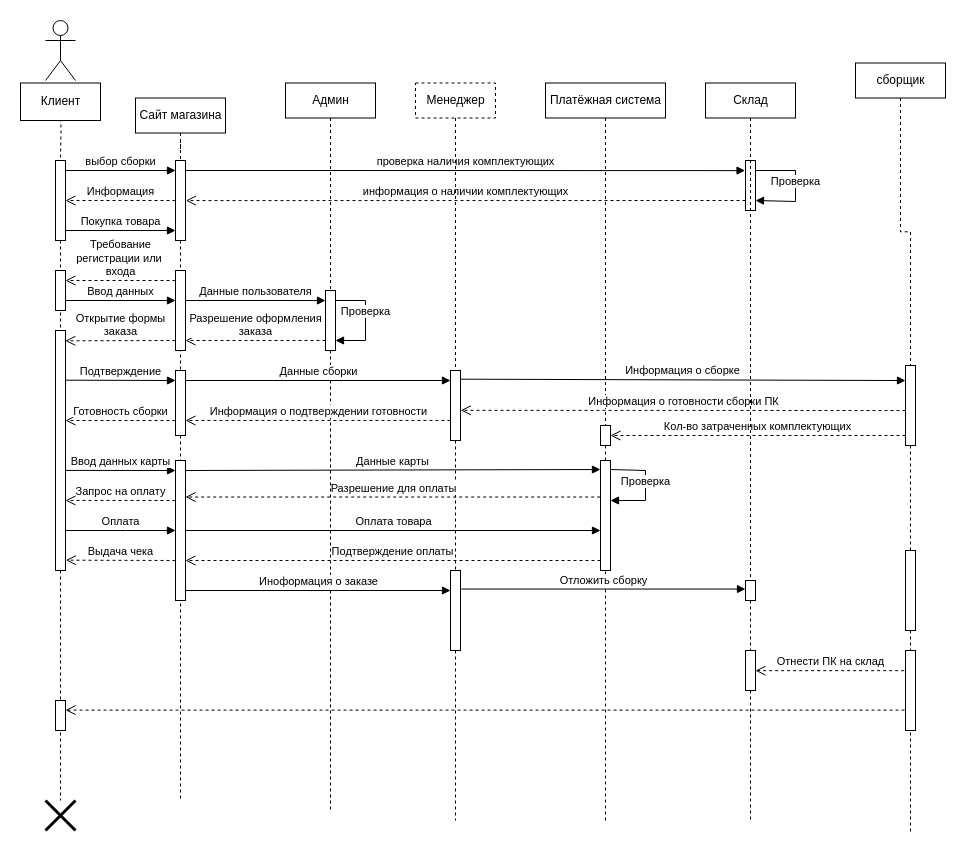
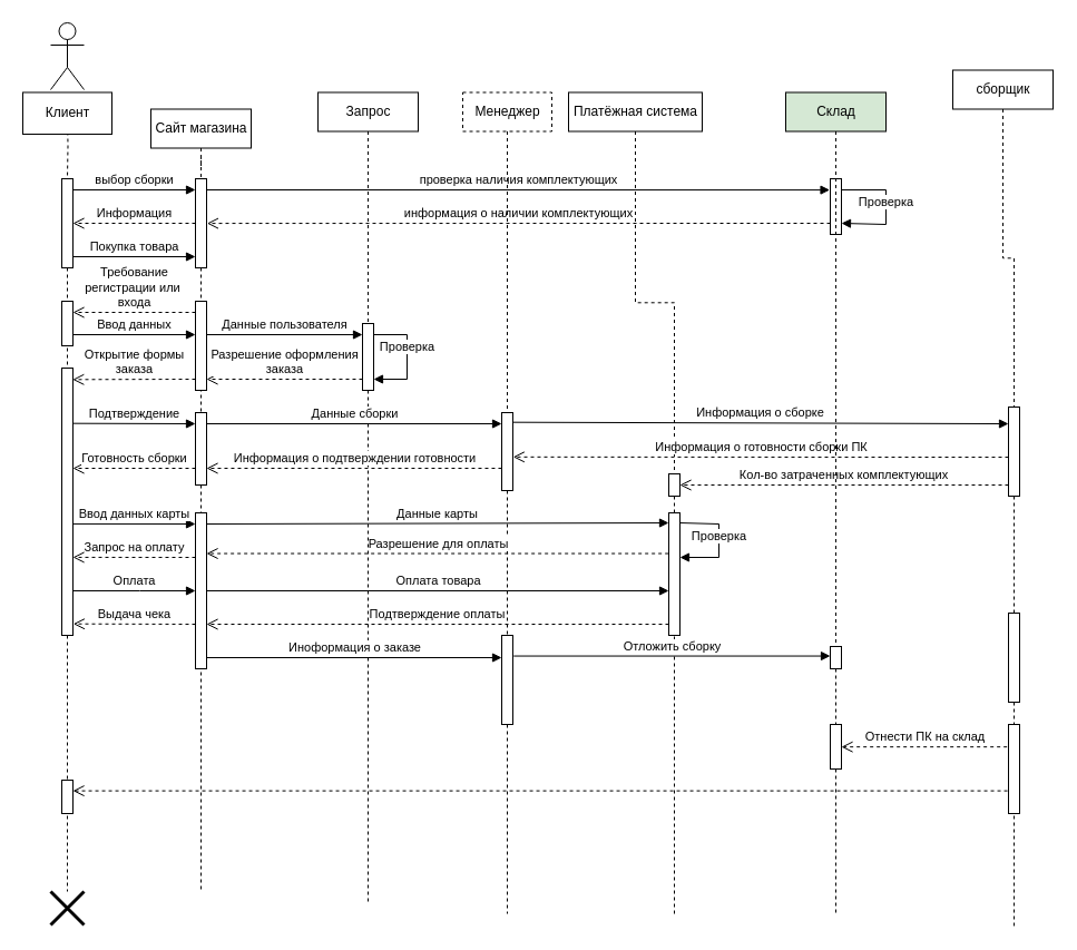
  <mxCell id="0" />
  <mxCell id="1" parent="0" />
  <mxCell id="2" style="edgeStyle=orthogonalEdgeStyle;rounded=0;orthogonalLoop=1;jettySize=auto;html=1;endArrow=none;endFill=0;dashed=1;startArrow=none;" edge="1" parent="1" source="13"><mxGeometry relative="1" as="geometry"><mxPoint x="60" y="800" as="targetPoint" /></mxGeometry></mxCell>
  <mxCell id="3" style="edgeStyle=orthogonalEdgeStyle;rounded=0;orthogonalLoop=1;jettySize=auto;html=1;dashed=1;endArrow=none;endFill=0;startArrow=none;" edge="1" parent="1" source="49"><mxGeometry relative="1" as="geometry"><mxPoint x="180" y="800" as="targetPoint" /></mxGeometry></mxCell>
  <mxCell id="4" value="Сайт магазина" style="html=1;" vertex="1" parent="1"><mxGeometry x="135" y="97.5" width="90" height="35" as="geometry" /></mxCell>
  <mxCell id="5" style="edgeStyle=orthogonalEdgeStyle;rounded=0;orthogonalLoop=1;jettySize=auto;html=1;dashed=1;endArrow=none;endFill=0;startArrow=none;" edge="1" parent="1" source="25"><mxGeometry relative="1" as="geometry"><mxPoint x="330" y="810" as="targetPoint" /></mxGeometry></mxCell>
- <mxCell id="6" value="Админ" style="html=1;" vertex="1" parent="1"><mxGeometry x="285" y="82.5" width="90" height="35" as="geometry" /></mxCell>
+ <mxCell id="6" value="Запрос" style="html=1;" vertex="1" parent="1"><mxGeometry x="285" y="82.5" width="90" height="35" as="geometry" /></mxCell>
  <mxCell id="7" style="edgeStyle=orthogonalEdgeStyle;rounded=0;orthogonalLoop=1;jettySize=auto;html=1;dashed=1;endArrow=none;endFill=0;startArrow=none;" edge="1" parent="1" source="70"><mxGeometry relative="1" as="geometry"><mxPoint x="750" y="820" as="targetPoint" /></mxGeometry></mxCell>
- <mxCell id="8" value="Склад" style="html=1;" vertex="1" parent="1"><mxGeometry x="705" y="82.5" width="90" height="35" as="geometry" /></mxCell>
+ <mxCell id="8" value="Склад" style="html=1;fillColor=#d5e8d4;" vertex="1" parent="1"><mxGeometry x="705" y="82.5" width="90" height="35" as="geometry" /></mxCell>
  <mxCell id="9" style="edgeStyle=orthogonalEdgeStyle;rounded=0;orthogonalLoop=1;jettySize=auto;html=1;dashed=1;endArrow=none;endFill=0;startArrow=none;" edge="1" parent="1" source="68"><mxGeometry relative="1" as="geometry"><mxPoint x="910" y="830.952" as="targetPoint" /></mxGeometry></mxCell>
  <mxCell id="10" value="сборщик" style="html=1;" vertex="1" parent="1"><mxGeometry x="855" y="62.5" width="90" height="35" as="geometry" /></mxCell>
  <mxCell id="11" value="" style="html=1;points=[];perimeter=orthogonalPerimeter;" vertex="1" parent="1"><mxGeometry x="175" y="160" width="10" height="80" as="geometry" /></mxCell>
  <mxCell id="12" value="" style="edgeStyle=orthogonalEdgeStyle;rounded=0;orthogonalLoop=1;jettySize=auto;html=1;dashed=1;endArrow=none;endFill=0;" edge="1" parent="1" source="4" target="11"><mxGeometry relative="1" as="geometry"><mxPoint x="180" y="650" as="targetPoint" /><mxPoint x="180" y="125" as="sourcePoint" /></mxGeometry></mxCell>
  <mxCell id="13" value="" style="html=1;points=[];perimeter=orthogonalPerimeter;" vertex="1" parent="1"><mxGeometry x="55" y="160" width="10" height="80" as="geometry" /></mxCell>
  <mxCell id="14" value="" style="edgeStyle=orthogonalEdgeStyle;rounded=0;orthogonalLoop=1;jettySize=auto;html=1;endArrow=none;endFill=0;dashed=1;" edge="1" parent="1" target="13"><mxGeometry relative="1" as="geometry"><mxPoint x="60" y="650" as="targetPoint" /><mxPoint x="60" y="100" as="sourcePoint" /></mxGeometry></mxCell>
  <mxCell id="15" value="выбор сборки" style="html=1;verticalAlign=bottom;endArrow=block;rounded=0;entryX=0;entryY=0.125;entryDx=0;entryDy=0;entryPerimeter=0;" edge="1" parent="1" target="11"><mxGeometry width="80" relative="1" as="geometry"><mxPoint x="65" y="170" as="sourcePoint" /><mxPoint x="145" y="170" as="targetPoint" /></mxGeometry></mxCell>
  <mxCell id="16" value="" style="html=1;points=[];perimeter=orthogonalPerimeter;" vertex="1" parent="1"><mxGeometry x="745" y="160" width="10" height="50" as="geometry" /></mxCell>
  <mxCell id="17" value="проверка наличия комплектующих" style="html=1;verticalAlign=bottom;endArrow=block;rounded=0;entryX=-0.045;entryY=0.202;entryDx=0;entryDy=0;entryPerimeter=0;" edge="1" parent="1" target="16"><mxGeometry width="80" relative="1" as="geometry"><mxPoint x="185" y="170" as="sourcePoint" /><mxPoint x="265" y="170" as="targetPoint" /></mxGeometry></mxCell>
  <mxCell id="18" value="Проверка&lt;br&gt;" style="html=1;verticalAlign=bottom;endArrow=block;rounded=0;entryX=1;entryY=0.8;entryDx=0;entryDy=0;entryPerimeter=0;" edge="1" parent="1" target="16"><mxGeometry x="0.081" width="80" relative="1" as="geometry"><mxPoint x="755" y="170" as="sourcePoint" /><mxPoint x="795" y="220" as="targetPoint" /><Array as="points"><mxPoint x="795" y="170" /><mxPoint x="795" y="201" /></Array><mxPoint as="offset" /></mxGeometry></mxCell>
  <mxCell id="19" value="информация о наличии комплектующих" style="html=1;verticalAlign=bottom;endArrow=open;dashed=1;endSize=8;rounded=0;entryX=1.039;entryY=0.501;entryDx=0;entryDy=0;entryPerimeter=0;exitX=0;exitY=0.8;exitDx=0;exitDy=0;exitPerimeter=0;" edge="1" parent="1" source="16" target="11"><mxGeometry relative="1" as="geometry"><mxPoint x="475" y="200" as="sourcePoint" /><mxPoint x="195" y="200" as="targetPoint" /></mxGeometry></mxCell>
  <mxCell id="20" value="Информация" style="html=1;verticalAlign=bottom;endArrow=open;dashed=1;endSize=8;rounded=0;entryX=1;entryY=0.5;entryDx=0;entryDy=0;entryPerimeter=0;" edge="1" parent="1" target="13"><mxGeometry relative="1" as="geometry"><mxPoint x="175" y="200" as="sourcePoint" /><mxPoint x="95" y="200" as="targetPoint" /></mxGeometry></mxCell>
  <mxCell id="21" value="Покупка товара" style="html=1;verticalAlign=bottom;endArrow=block;rounded=0;entryX=0;entryY=0.875;entryDx=0;entryDy=0;entryPerimeter=0;" edge="1" parent="1" target="11"><mxGeometry width="80" relative="1" as="geometry"><mxPoint x="65" y="230" as="sourcePoint" /><mxPoint x="145" y="230" as="targetPoint" /></mxGeometry></mxCell>
  <mxCell id="22" value="" style="html=1;points=[];perimeter=orthogonalPerimeter;" vertex="1" parent="1"><mxGeometry x="55" y="270" width="10" height="40" as="geometry" /></mxCell>
  <mxCell id="23" value="Требование&lt;br&gt;регистрации или&amp;nbsp;&lt;br&gt;входа" style="html=1;verticalAlign=bottom;endArrow=open;dashed=1;endSize=8;rounded=0;exitX=0;exitY=0.125;exitDx=0;exitDy=0;exitPerimeter=0;entryX=1;entryY=0.25;entryDx=0;entryDy=0;entryPerimeter=0;" edge="1" parent="1" source="59" target="22"><mxGeometry relative="1" as="geometry"><mxPoint x="175" y="270" as="sourcePoint" /><mxPoint x="75" y="280" as="targetPoint" /></mxGeometry></mxCell>
  <mxCell id="24" value="Ввод данных" style="html=1;verticalAlign=bottom;endArrow=block;rounded=0;entryX=0;entryY=0.375;entryDx=0;entryDy=0;entryPerimeter=0;" edge="1" parent="1" target="59"><mxGeometry width="80" relative="1" as="geometry"><mxPoint x="65" y="300" as="sourcePoint" /><mxPoint x="145" y="300" as="targetPoint" /></mxGeometry></mxCell>
  <mxCell id="25" value="" style="html=1;points=[];perimeter=orthogonalPerimeter;" vertex="1" parent="1"><mxGeometry x="325" y="290" width="10" height="60" as="geometry" /></mxCell>
  <mxCell id="26" value="" style="edgeStyle=orthogonalEdgeStyle;rounded=0;orthogonalLoop=1;jettySize=auto;html=1;dashed=1;endArrow=none;endFill=0;" edge="1" parent="1" source="6" target="25"><mxGeometry relative="1" as="geometry"><mxPoint x="330" y="650" as="targetPoint" /><mxPoint x="330" y="125" as="sourcePoint" /></mxGeometry></mxCell>
  <mxCell id="27" value="Данные пользователя" style="html=1;verticalAlign=bottom;endArrow=block;rounded=0;entryX=0;entryY=0.167;entryDx=0;entryDy=0;entryPerimeter=0;" edge="1" parent="1" target="25"><mxGeometry width="80" relative="1" as="geometry"><mxPoint x="185" y="300" as="sourcePoint" /><mxPoint x="265" y="300" as="targetPoint" /></mxGeometry></mxCell>
  <mxCell id="28" value="Проверка" style="html=1;verticalAlign=bottom;endArrow=block;rounded=0;entryX=1;entryY=0.833;entryDx=0;entryDy=0;entryPerimeter=0;" edge="1" parent="1" target="25"><mxGeometry width="80" relative="1" as="geometry"><mxPoint x="335" y="300" as="sourcePoint" /><mxPoint x="415" y="300" as="targetPoint" /><Array as="points"><mxPoint x="365" y="300" /><mxPoint x="365" y="340" /></Array></mxGeometry></mxCell>
  <mxCell id="29" value="Разрешение оформления&lt;br&gt;заказа" style="html=1;verticalAlign=bottom;endArrow=open;dashed=1;endSize=8;rounded=0;entryX=1;entryY=0.875;entryDx=0;entryDy=0;entryPerimeter=0;exitX=0;exitY=0.833;exitDx=0;exitDy=0;exitPerimeter=0;" edge="1" parent="1" source="25" target="59"><mxGeometry relative="1" as="geometry"><mxPoint x="325" y="320" as="sourcePoint" /><mxPoint x="245" y="320" as="targetPoint" /></mxGeometry></mxCell>
  <mxCell id="30" value="Открытие формы&lt;br&gt;заказа" style="html=1;verticalAlign=bottom;endArrow=open;dashed=1;endSize=8;rounded=0;entryX=0.978;entryY=0.043;entryDx=0;entryDy=0;entryPerimeter=0;" edge="1" parent="1" target="33"><mxGeometry relative="1" as="geometry"><mxPoint x="175" y="340" as="sourcePoint" /><mxPoint x="75" y="340" as="targetPoint" /></mxGeometry></mxCell>
  <mxCell id="31" style="edgeStyle=orthogonalEdgeStyle;rounded=0;orthogonalLoop=1;jettySize=auto;html=1;endArrow=none;endFill=0;dashed=1;startArrow=none;" edge="1" parent="1" source="45"><mxGeometry relative="1" as="geometry"><mxPoint x="605" y="820" as="targetPoint" /></mxGeometry></mxCell>
- <mxCell id="32" value="Платёжная система" style="html=1;" vertex="1" parent="1"><mxGeometry x="545" y="82.5" width="120" height="35" as="geometry" /></mxCell>
+ <mxCell id="32" value="Платёжная система" style="html=1;" vertex="1" parent="1"><mxGeometry x="510" y="82.5" width="120" height="35" as="geometry" /></mxCell>
  <mxCell id="33" value="" style="html=1;points=[];perimeter=orthogonalPerimeter;" vertex="1" parent="1"><mxGeometry x="55" y="330" width="10" height="240" as="geometry" /></mxCell>
  <mxCell id="34" value="Ввод данных карты" style="html=1;verticalAlign=bottom;endArrow=block;rounded=0;exitX=1;exitY=0.583;exitDx=0;exitDy=0;exitPerimeter=0;" edge="1" parent="1" source="33"><mxGeometry width="80" relative="1" as="geometry"><mxPoint x="75" y="470" as="sourcePoint" /><mxPoint x="175" y="470" as="targetPoint" /></mxGeometry></mxCell>
  <mxCell id="35" value="" style="html=1;points=[];perimeter=orthogonalPerimeter;" vertex="1" parent="1"><mxGeometry x="600" y="460" width="10" height="110" as="geometry" /></mxCell>
  <mxCell id="36" value="Проверка" style="html=1;verticalAlign=bottom;endArrow=block;rounded=0;exitX=1.022;exitY=0.082;exitDx=0;exitDy=0;exitPerimeter=0;" edge="1" parent="1" source="35" target="35"><mxGeometry x="0.112" width="80" relative="1" as="geometry"><mxPoint x="615" y="470" as="sourcePoint" /><mxPoint x="615" y="500" as="targetPoint" /><Array as="points"><mxPoint x="645" y="470" /><mxPoint x="645" y="500" /></Array><mxPoint as="offset" /></mxGeometry></mxCell>
  <mxCell id="37" style="edgeStyle=orthogonalEdgeStyle;rounded=0;orthogonalLoop=1;jettySize=auto;html=1;endArrow=none;endFill=0;dashed=1;startArrow=none;" edge="1" parent="1" source="39"><mxGeometry relative="1" as="geometry"><mxPoint x="455" y="820" as="targetPoint" /></mxGeometry></mxCell>
  <mxCell id="38" value="Менеджер" style="html=1;dashed=1;" vertex="1" parent="1"><mxGeometry x="415" y="82.5" width="80" height="35" as="geometry" /></mxCell>
  <mxCell id="39" value="" style="html=1;points=[];perimeter=orthogonalPerimeter;" vertex="1" parent="1"><mxGeometry x="450" y="370" width="10" height="70" as="geometry" /></mxCell>
  <mxCell id="40" value="" style="edgeStyle=orthogonalEdgeStyle;rounded=0;orthogonalLoop=1;jettySize=auto;html=1;endArrow=none;endFill=0;dashed=1;" edge="1" parent="1" source="38" target="39"><mxGeometry relative="1" as="geometry"><mxPoint x="455" y="660" as="targetPoint" /><mxPoint x="455" y="117.5" as="sourcePoint" /></mxGeometry></mxCell>
  <mxCell id="41" value="Подтверждение" style="html=1;verticalAlign=bottom;endArrow=block;rounded=0;exitX=0.978;exitY=0.207;exitDx=0;exitDy=0;exitPerimeter=0;entryX=0;entryY=0.154;entryDx=0;entryDy=0;entryPerimeter=0;" edge="1" parent="1" source="33" target="49"><mxGeometry width="80" relative="1" as="geometry"><mxPoint x="75" y="380" as="sourcePoint" /><mxPoint x="165" y="380" as="targetPoint" /></mxGeometry></mxCell>
  <mxCell id="42" value="Информация о сборке" style="html=1;verticalAlign=bottom;endArrow=block;rounded=0;entryX=0;entryY=0.188;entryDx=0;entryDy=0;entryPerimeter=0;exitX=1.022;exitY=0.124;exitDx=0;exitDy=0;exitPerimeter=0;" edge="1" parent="1" source="39" target="43"><mxGeometry width="80" relative="1" as="geometry"><mxPoint x="465" y="380" as="sourcePoint" /><mxPoint x="895" y="380" as="targetPoint" /></mxGeometry></mxCell>
  <mxCell id="43" value="" style="html=1;points=[];perimeter=orthogonalPerimeter;" vertex="1" parent="1"><mxGeometry x="905" y="365" width="10" height="80" as="geometry" /></mxCell>
  <mxCell id="44" value="" style="edgeStyle=orthogonalEdgeStyle;rounded=0;orthogonalLoop=1;jettySize=auto;html=1;dashed=1;endArrow=none;endFill=0;" edge="1" parent="1" source="10" target="43"><mxGeometry relative="1" as="geometry"><mxPoint x="910" y="650" as="targetPoint" /><mxPoint x="910" y="117.5" as="sourcePoint" /></mxGeometry></mxCell>
  <mxCell id="45" value="" style="html=1;points=[];perimeter=orthogonalPerimeter;" vertex="1" parent="1"><mxGeometry x="600" y="425" width="10" height="20" as="geometry" /></mxCell>
  <mxCell id="46" value="" style="edgeStyle=orthogonalEdgeStyle;rounded=0;orthogonalLoop=1;jettySize=auto;html=1;endArrow=none;endFill=0;dashed=1;" edge="1" parent="1" source="32" target="45"><mxGeometry relative="1" as="geometry"><mxPoint x="605" y="660.69" as="targetPoint" /><mxPoint x="605" y="117.5" as="sourcePoint" /></mxGeometry></mxCell>
  <mxCell id="47" value="Кол-во затраченных комплектующих" style="html=1;verticalAlign=bottom;endArrow=open;dashed=1;endSize=8;rounded=0;" edge="1" parent="1" target="45"><mxGeometry relative="1" as="geometry"><mxPoint x="905" y="435" as="sourcePoint" /><mxPoint x="825" y="435" as="targetPoint" /></mxGeometry></mxCell>
  <mxCell id="48" value="Информация о готовности сборки ПК" style="html=1;verticalAlign=bottom;endArrow=open;dashed=1;endSize=8;rounded=0;exitX=0;exitY=0.563;exitDx=0;exitDy=0;exitPerimeter=0;entryX=1.028;entryY=0.569;entryDx=0;entryDy=0;entryPerimeter=0;" edge="1" parent="1" source="43" target="39"><mxGeometry relative="1" as="geometry"><mxPoint x="905" y="400" as="sourcePoint" /><mxPoint x="465" y="410" as="targetPoint" /></mxGeometry></mxCell>
  <mxCell id="49" value="" style="html=1;points=[];perimeter=orthogonalPerimeter;" vertex="1" parent="1"><mxGeometry x="175" y="370" width="10" height="65" as="geometry" /></mxCell>
  <mxCell id="50" value="" style="edgeStyle=orthogonalEdgeStyle;rounded=0;orthogonalLoop=1;jettySize=auto;html=1;dashed=1;endArrow=none;endFill=0;startArrow=none;" edge="1" parent="1" source="11" target="49"><mxGeometry relative="1" as="geometry"><mxPoint x="180" y="650" as="targetPoint" /><mxPoint x="180" y="240" as="sourcePoint" /></mxGeometry></mxCell>
  <mxCell id="51" value="Информация о подтверждении готовности" style="html=1;verticalAlign=bottom;endArrow=open;dashed=1;endSize=8;rounded=0;exitX=-0.003;exitY=0.714;exitDx=0;exitDy=0;exitPerimeter=0;entryX=1;entryY=0.769;entryDx=0;entryDy=0;entryPerimeter=0;" edge="1" parent="1" source="39" target="49"><mxGeometry relative="1" as="geometry"><mxPoint x="445" y="420" as="sourcePoint" /><mxPoint x="195" y="420" as="targetPoint" /></mxGeometry></mxCell>
  <mxCell id="52" value="Готовность сборки" style="html=1;verticalAlign=bottom;endArrow=open;dashed=1;endSize=8;rounded=0;entryX=1;entryY=0.375;entryDx=0;entryDy=0;entryPerimeter=0;" edge="1" parent="1" target="33"><mxGeometry relative="1" as="geometry"><mxPoint x="175" y="420" as="sourcePoint" /><mxPoint x="75" y="420" as="targetPoint" /></mxGeometry></mxCell>
  <mxCell id="53" value="" style="html=1;points=[];perimeter=orthogonalPerimeter;" vertex="1" parent="1"><mxGeometry x="175" y="460" width="10" height="140" as="geometry" /></mxCell>
  <mxCell id="54" value="Данные карты" style="html=1;verticalAlign=bottom;endArrow=block;rounded=0;entryX=-0.004;entryY=0.082;entryDx=0;entryDy=0;entryPerimeter=0;" edge="1" parent="1" target="35"><mxGeometry width="80" relative="1" as="geometry"><mxPoint x="185" y="470" as="sourcePoint" /><mxPoint x="595" y="470" as="targetPoint" /></mxGeometry></mxCell>
  <mxCell id="55" value="Разрешение для оплаты" style="html=1;verticalAlign=bottom;endArrow=open;dashed=1;endSize=8;rounded=0;exitX=-0.033;exitY=0.332;exitDx=0;exitDy=0;exitPerimeter=0;" edge="1" parent="1" source="35" target="53"><mxGeometry relative="1" as="geometry"><mxPoint x="595" y="500" as="sourcePoint" /><mxPoint x="195" y="500" as="targetPoint" /></mxGeometry></mxCell>
  <mxCell id="56" value="Оплата" style="html=1;verticalAlign=bottom;endArrow=block;rounded=0;" edge="1" parent="1"><mxGeometry width="80" relative="1" as="geometry"><mxPoint x="65" y="530" as="sourcePoint" /><mxPoint x="175" y="530" as="targetPoint" /><Array as="points"><mxPoint x="125" y="530" /></Array></mxGeometry></mxCell>
  <mxCell id="57" value="Оплата товара" style="html=1;verticalAlign=bottom;endArrow=block;rounded=0;" edge="1" parent="1" target="35"><mxGeometry width="80" relative="1" as="geometry"><mxPoint x="185" y="530" as="sourcePoint" /><mxPoint x="585" y="530" as="targetPoint" /></mxGeometry></mxCell>
  <mxCell id="58" value="Запрос на оплату" style="html=1;verticalAlign=bottom;endArrow=open;dashed=1;endSize=8;rounded=0;entryX=1;entryY=0.708;entryDx=0;entryDy=0;entryPerimeter=0;" edge="1" parent="1" target="33"><mxGeometry relative="1" as="geometry"><mxPoint x="175" y="500" as="sourcePoint" /><mxPoint x="95" y="500" as="targetPoint" /></mxGeometry></mxCell>
  <mxCell id="59" value="" style="html=1;points=[];perimeter=orthogonalPerimeter;" vertex="1" parent="1"><mxGeometry x="175" y="270" width="10" height="80" as="geometry" /></mxCell>
  <mxCell id="60" value="Подтверждение оплаты" style="html=1;verticalAlign=bottom;endArrow=open;dashed=1;endSize=8;rounded=0;" edge="1" parent="1" source="35"><mxGeometry relative="1" as="geometry"><mxPoint x="595" y="560" as="sourcePoint" /><mxPoint x="185" y="560" as="targetPoint" /></mxGeometry></mxCell>
  <mxCell id="61" value="Данные сборки" style="html=1;verticalAlign=bottom;endArrow=block;rounded=0;" edge="1" parent="1" target="39"><mxGeometry width="80" relative="1" as="geometry"><mxPoint x="185" y="380" as="sourcePoint" /><mxPoint x="265" y="380" as="targetPoint" /></mxGeometry></mxCell>
  <mxCell id="62" value="Выдача чека" style="html=1;verticalAlign=bottom;endArrow=open;dashed=1;endSize=8;rounded=0;entryX=1.035;entryY=0.957;entryDx=0;entryDy=0;entryPerimeter=0;" edge="1" parent="1" target="33"><mxGeometry relative="1" as="geometry"><mxPoint x="175" y="560" as="sourcePoint" /><mxPoint x="95" y="560" as="targetPoint" /></mxGeometry></mxCell>
  <mxCell id="63" value="" style="html=1;points=[];perimeter=orthogonalPerimeter;" vertex="1" parent="1"><mxGeometry x="450" y="570" width="10" height="80" as="geometry" /></mxCell>
  <mxCell id="64" value="Иноформация о заказе" style="html=1;verticalAlign=bottom;endArrow=block;rounded=0;" edge="1" parent="1" target="63"><mxGeometry width="80" relative="1" as="geometry"><mxPoint x="185" y="590" as="sourcePoint" /><mxPoint x="445" y="590" as="targetPoint" /></mxGeometry></mxCell>
  <mxCell id="65" value="" style="html=1;points=[];perimeter=orthogonalPerimeter;" vertex="1" parent="1"><mxGeometry x="745" y="580" width="10" height="20" as="geometry" /></mxCell>
  <mxCell id="66" value="" style="edgeStyle=orthogonalEdgeStyle;rounded=0;orthogonalLoop=1;jettySize=auto;html=1;dashed=1;endArrow=none;endFill=0;" edge="1" parent="1" source="8" target="65"><mxGeometry relative="1" as="geometry"><mxPoint x="750" y="650" as="targetPoint" /><mxPoint x="750" y="117.5" as="sourcePoint" /></mxGeometry></mxCell>
  <mxCell id="67" value="Отложить сборку" style="html=1;verticalAlign=bottom;endArrow=block;rounded=0;exitX=1.075;exitY=0.232;exitDx=0;exitDy=0;exitPerimeter=0;" edge="1" parent="1" source="63" target="65"><mxGeometry width="80" relative="1" as="geometry"><mxPoint x="465" y="600" as="sourcePoint" /><mxPoint x="545" y="600" as="targetPoint" /></mxGeometry></mxCell>
  <mxCell id="68" value="" style="html=1;points=[];perimeter=orthogonalPerimeter;" vertex="1" parent="1"><mxGeometry x="905" y="550" width="10" height="80" as="geometry" /></mxCell>
  <mxCell id="69" value="" style="edgeStyle=orthogonalEdgeStyle;rounded=0;orthogonalLoop=1;jettySize=auto;html=1;dashed=1;endArrow=none;endFill=0;startArrow=none;" edge="1" parent="1" source="43" target="68"><mxGeometry relative="1" as="geometry"><mxPoint x="910" y="650" as="targetPoint" /><mxPoint x="910" y="445" as="sourcePoint" /></mxGeometry></mxCell>
  <mxCell id="70" value="" style="html=1;points=[];perimeter=orthogonalPerimeter;" vertex="1" parent="1"><mxGeometry x="745" y="650" width="10" height="40" as="geometry" /></mxCell>
  <mxCell id="71" value="" style="edgeStyle=orthogonalEdgeStyle;rounded=0;orthogonalLoop=1;jettySize=auto;html=1;dashed=1;endArrow=none;endFill=0;startArrow=none;" edge="1" parent="1" source="65" target="70"><mxGeometry relative="1" as="geometry"><mxPoint x="750" y="710" as="targetPoint" /><mxPoint x="750" y="600" as="sourcePoint" /></mxGeometry></mxCell>
  <mxCell id="72" value="" style="html=1;points=[];perimeter=orthogonalPerimeter;" vertex="1" parent="1"><mxGeometry x="905" y="650" width="10" height="80" as="geometry" /></mxCell>
  <mxCell id="73" value="Отнести ПК на склад" style="html=1;verticalAlign=bottom;endArrow=open;dashed=1;endSize=8;rounded=0;exitX=-0.133;exitY=0.252;exitDx=0;exitDy=0;exitPerimeter=0;" edge="1" parent="1" source="72" target="70"><mxGeometry relative="1" as="geometry"><mxPoint x="895" y="670" as="sourcePoint" /><mxPoint x="815" y="670" as="targetPoint" /></mxGeometry></mxCell>
  <mxCell id="74" value="" style="html=1;verticalAlign=bottom;endArrow=open;dashed=1;endSize=8;rounded=0;exitX=-0.095;exitY=0.745;exitDx=0;exitDy=0;exitPerimeter=0;" edge="1" parent="1" source="72" target="75"><mxGeometry relative="1" as="geometry"><mxPoint x="895" y="710" as="sourcePoint" /><mxPoint x="75" y="710" as="targetPoint" /></mxGeometry></mxCell>
  <mxCell id="75" value="" style="html=1;points=[];perimeter=orthogonalPerimeter;" vertex="1" parent="1"><mxGeometry x="55" y="700" width="10" height="30" as="geometry" /></mxCell>
  <mxCell id="76" value="" style="shape=umlDestroy;whiteSpace=wrap;html=1;strokeWidth=3;" vertex="1" parent="1"><mxGeometry x="45" y="800" width="30" height="30" as="geometry" /></mxCell>
  <mxCell id="77" value="Клиент" style="html=1;" vertex="1" parent="1"><mxGeometry x="20" y="82.5" width="80" height="37.5" as="geometry" /></mxCell>
  <mxCell id="78" value="" style="shape=umlActor;verticalLabelPosition=bottom;verticalAlign=top;html=1;" vertex="1" parent="1"><mxGeometry x="45" y="20" width="30" height="60" as="geometry" /></mxCell>
